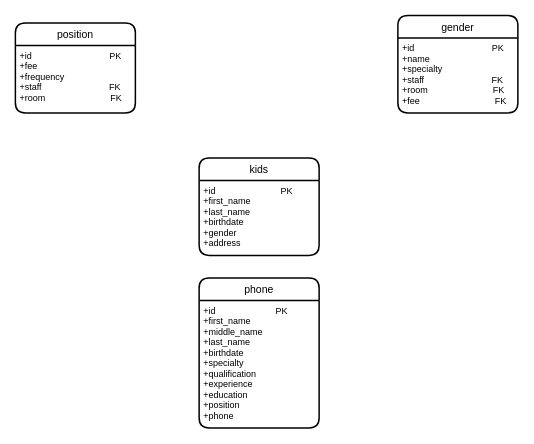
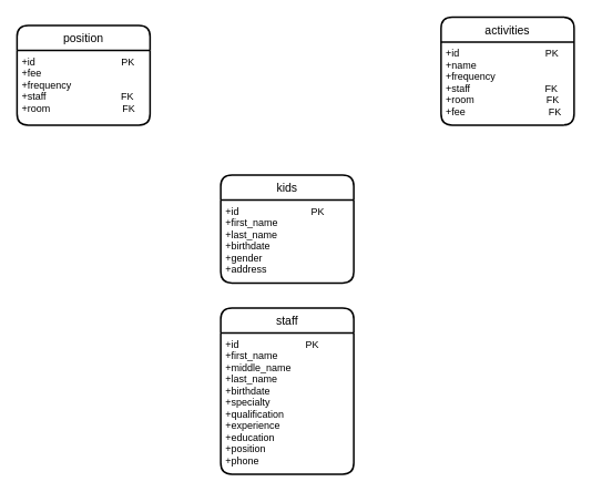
  <mxCell id="0" />
  <mxCell id="1" parent="0" />
  <mxCell id="2" value="kids" style="swimlane;childLayout=stackLayout;horizontal=1;startSize=30;horizontalStack=0;rounded=1;fontSize=14;fontStyle=0;strokeWidth=2;resizeParent=0;resizeLast=1;shadow=0;dashed=0;align=center;" vertex="1" parent="1"><mxGeometry x="265" y="210" width="160" height="130" as="geometry" /></mxCell>
  <mxCell id="3" value="+id                          PK&#10;+first_name&#10;+last_name&#10;+birthdate&#10;+gender&#10;+address" style="align=left;strokeColor=none;fillColor=none;spacingLeft=4;fontSize=12;verticalAlign=top;resizable=0;rotatable=0;part=1;" vertex="1" parent="2"><mxGeometry y="30" width="160" height="100" as="geometry" /></mxCell>
- <mxCell id="4" value="phone" style="swimlane;childLayout=stackLayout;horizontal=1;startSize=30;horizontalStack=0;rounded=1;fontSize=14;fontStyle=0;strokeWidth=2;resizeParent=0;resizeLast=1;shadow=0;dashed=0;align=center;" vertex="1" parent="1"><mxGeometry x="265" y="370" width="160" height="200" as="geometry" /></mxCell>
+ <mxCell id="4" value="staff" style="swimlane;childLayout=stackLayout;horizontal=1;startSize=30;horizontalStack=0;rounded=1;fontSize=14;fontStyle=0;strokeWidth=2;resizeParent=0;resizeLast=1;shadow=0;dashed=0;align=center;" vertex="1" parent="1"><mxGeometry x="265" y="370" width="160" height="200" as="geometry" /></mxCell>
  <mxCell id="5" value="+id                        PK&#10;+first_name&#10;+middle_name&#10;+last_name&#10;+birthdate&#10;+specialty&#10;+qualification&#10;+experience&#10;+education&#10;+position&#10;+phone" style="align=left;strokeColor=none;fillColor=none;spacingLeft=4;fontSize=12;verticalAlign=top;resizable=0;rotatable=0;part=1;" vertex="1" parent="4"><mxGeometry y="30" width="160" height="170" as="geometry" /></mxCell>
  <mxCell id="6" value="position" style="swimlane;childLayout=stackLayout;horizontal=1;startSize=30;horizontalStack=0;rounded=1;fontSize=14;fontStyle=0;strokeWidth=2;resizeParent=0;resizeLast=1;shadow=0;dashed=0;align=center;" vertex="1" parent="1"><mxGeometry x="20" y="30" width="160" height="120" as="geometry" /></mxCell>
  <mxCell id="7" value="+id                               PK&#10;+fee&#10;+frequency&#10;+staff                           FK&#10;+room                          FK" style="align=left;strokeColor=none;fillColor=none;spacingLeft=4;fontSize=12;verticalAlign=top;resizable=0;rotatable=0;part=1;" vertex="1" parent="6"><mxGeometry y="30" width="160" height="90" as="geometry" /></mxCell>
- <mxCell id="8" value="gender" style="swimlane;childLayout=stackLayout;horizontal=1;startSize=30;horizontalStack=0;rounded=1;fontSize=14;fontStyle=0;strokeWidth=2;resizeParent=0;resizeLast=1;shadow=0;dashed=0;align=center;" vertex="1" parent="1"><mxGeometry x="530" y="20" width="160" height="130" as="geometry" /></mxCell>
- <mxCell id="9" value="+id                               PK&#10;+name&#10;+specialty&#10;+staff                           FK&#10;+room                          FK&#10;+fee                              FK" style="align=left;strokeColor=none;fillColor=none;spacingLeft=4;fontSize=12;verticalAlign=top;resizable=0;rotatable=0;part=1;" vertex="1" parent="8"><mxGeometry y="30" width="160" height="100" as="geometry" /></mxCell>
+ <mxCell id="8" value="activities" style="swimlane;childLayout=stackLayout;horizontal=1;startSize=30;horizontalStack=0;rounded=1;fontSize=14;fontStyle=0;strokeWidth=2;resizeParent=0;resizeLast=1;shadow=0;dashed=0;align=center;" vertex="1" parent="1"><mxGeometry x="530" y="20" width="160" height="130" as="geometry" /></mxCell>
+ <mxCell id="9" value="+id                               PK&#10;+name&#10;+frequency&#10;+staff                           FK&#10;+room                          FK&#10;+fee                              FK" style="align=left;strokeColor=none;fillColor=none;spacingLeft=4;fontSize=12;verticalAlign=top;resizable=0;rotatable=0;part=1;" vertex="1" parent="8"><mxGeometry y="30" width="160" height="100" as="geometry" /></mxCell>
